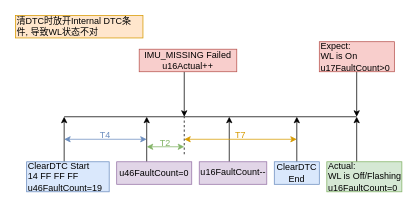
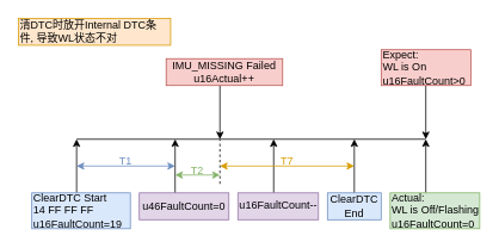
  <mxCell id="0" />
  <mxCell id="1" parent="0" />
  <mxCell id="2" value="" style="endArrow=none;html=1;rounded=0;" edge="1" parent="1"><mxGeometry width="50" height="50" relative="1" as="geometry"><mxPoint x="85" y="155" as="sourcePoint" /><mxPoint x="475" y="155" as="targetPoint" /></mxGeometry></mxCell>
  <mxCell id="3" value="" style="endArrow=classic;html=1;rounded=0;" edge="1" parent="1"><mxGeometry width="50" height="50" relative="1" as="geometry"><mxPoint x="85" y="215" as="sourcePoint" /><mxPoint x="85" y="155" as="targetPoint" /></mxGeometry></mxCell>
- <mxCell id="4" value="ClearDTC Start&lt;br&gt;14 FF FF FF&lt;br&gt;u46FaultCount=19" style="text;html=1;strokeColor=#6c8ebf;fillColor=#dae8fc;align=left;verticalAlign=middle;whiteSpace=wrap;rounded=0;" vertex="1" parent="1"><mxGeometry x="35" y="215" width="110" height="40" as="geometry" /></mxCell>
+ <mxCell id="4" value="ClearDTC Start&lt;br&gt;14 FF FF FF&lt;br&gt;u16FaultCount=19" style="text;html=1;strokeColor=#6c8ebf;fillColor=#dae8fc;align=left;verticalAlign=middle;whiteSpace=wrap;rounded=0;" vertex="1" parent="1"><mxGeometry x="35" y="215" width="110" height="40" as="geometry" /></mxCell>
  <mxCell id="5" value="" style="endArrow=classic;html=1;rounded=0;" edge="1" parent="1"><mxGeometry width="50" height="50" relative="1" as="geometry"><mxPoint x="195" y="215" as="sourcePoint" /><mxPoint x="195" y="155" as="targetPoint" /></mxGeometry></mxCell>
  <mxCell id="6" value="u46FaultCount=0" style="text;html=1;strokeColor=#9673a6;fillColor=#e1d5e7;align=center;verticalAlign=middle;whiteSpace=wrap;rounded=0;" vertex="1" parent="1"><mxGeometry x="155" y="215" width="100" height="30" as="geometry" /></mxCell>
  <mxCell id="7" value="" style="endArrow=classic;html=1;rounded=0;" edge="1" parent="1"><mxGeometry width="50" height="50" relative="1" as="geometry"><mxPoint x="245" y="95" as="sourcePoint" /><mxPoint x="245" y="155" as="targetPoint" /></mxGeometry></mxCell>
  <mxCell id="8" value="IMU_MISSING Failed u16Actual++" style="text;html=1;strokeColor=#b85450;fillColor=#f8cecc;align=center;verticalAlign=middle;whiteSpace=wrap;rounded=0;" vertex="1" parent="1"><mxGeometry x="185" y="65" width="130" height="30" as="geometry" /></mxCell>
  <mxCell id="9" value="" style="endArrow=classic;html=1;rounded=0;" edge="1" parent="1"><mxGeometry width="50" height="50" relative="1" as="geometry"><mxPoint x="305" y="215" as="sourcePoint" /><mxPoint x="305" y="155" as="targetPoint" /></mxGeometry></mxCell>
  <mxCell id="10" value="&lt;span style=&quot;color: rgb(0, 0, 0); font-family: Helvetica; font-size: 12px; font-style: normal; font-variant-ligatures: normal; font-variant-caps: normal; font-weight: 400; letter-spacing: normal; orphans: 2; text-align: center; text-indent: 0px; text-transform: none; widows: 2; word-spacing: 0px; -webkit-text-stroke-width: 0px; text-decoration-thickness: initial; text-decoration-style: initial; text-decoration-color: initial; float: none; display: inline !important;&quot;&gt;u16FaultCount--&lt;/span&gt;" style="text;whiteSpace=wrap;html=1;fillColor=#e1d5e7;strokeColor=#9673a6;labelBackgroundColor=none;" vertex="1" parent="1"><mxGeometry x="265" y="215" width="90" height="30" as="geometry" /></mxCell>
  <mxCell id="11" value="" style="endArrow=classic;html=1;rounded=0;" edge="1" parent="1"><mxGeometry width="50" height="50" relative="1" as="geometry"><mxPoint x="395" y="215" as="sourcePoint" /><mxPoint x="395" y="155" as="targetPoint" /></mxGeometry></mxCell>
  <mxCell id="12" value="ClearDTC End" style="text;html=1;strokeColor=#6c8ebf;fillColor=#dae8fc;align=center;verticalAlign=middle;whiteSpace=wrap;rounded=0;" vertex="1" parent="1"><mxGeometry x="365" y="215" width="60" height="30" as="geometry" /></mxCell>
  <mxCell id="13" value="" style="endArrow=classic;html=1;rounded=0;" edge="1" parent="1"><mxGeometry width="50" height="50" relative="1" as="geometry"><mxPoint x="474.8" y="215" as="sourcePoint" /><mxPoint x="474.8" y="155" as="targetPoint" /></mxGeometry></mxCell>
  <mxCell id="14" value="Actual:&lt;br&gt;WL is Off/Flashing&lt;br&gt;u16FaultCount=0" style="text;html=1;strokeColor=#82b366;fillColor=#d5e8d4;align=left;verticalAlign=middle;whiteSpace=wrap;rounded=0;" vertex="1" parent="1"><mxGeometry x="435" y="215" width="100" height="40" as="geometry" /></mxCell>
  <mxCell id="15" value="" style="endArrow=classic;html=1;rounded=0;" edge="1" parent="1"><mxGeometry width="50" height="50" relative="1" as="geometry"><mxPoint x="474.8" y="95" as="sourcePoint" /><mxPoint x="474.8" y="155" as="targetPoint" /></mxGeometry></mxCell>
- <mxCell id="16" value="Expect:&lt;br&gt;WL is On&lt;br&gt;u17FaultCount&amp;gt;0" style="text;html=1;strokeColor=#b85450;fillColor=#f8cecc;align=left;verticalAlign=middle;whiteSpace=wrap;rounded=0;" vertex="1" parent="1"><mxGeometry x="425" y="55" width="100" height="40" as="geometry" /></mxCell>
+ <mxCell id="16" value="Expect:&lt;br&gt;WL is On&lt;br&gt;u16FaultCount&amp;gt;0" style="text;html=1;strokeColor=#b85450;fillColor=#f8cecc;align=left;verticalAlign=middle;whiteSpace=wrap;rounded=0;" vertex="1" parent="1"><mxGeometry x="425" y="55" width="100" height="40" as="geometry" /></mxCell>
  <mxCell id="17" value="" style="endArrow=classic;startArrow=classic;html=1;rounded=0;fillColor=#dae8fc;strokeColor=#6c8ebf;" edge="1" parent="1"><mxGeometry width="50" height="50" relative="1" as="geometry"><mxPoint x="85" y="185" as="sourcePoint" /><mxPoint x="195" y="185" as="targetPoint" /></mxGeometry></mxCell>
  <mxCell id="18" value="" style="endArrow=classic;startArrow=classic;html=1;rounded=0;fillColor=#d5e8d4;strokeColor=#82b366;" edge="1" parent="1"><mxGeometry width="50" height="50" relative="1" as="geometry"><mxPoint x="195" y="195" as="sourcePoint" /><mxPoint x="245" y="195" as="targetPoint" /></mxGeometry></mxCell>
  <mxCell id="19" value="" style="endArrow=none;html=1;rounded=0;dashed=1;" edge="1" parent="1"><mxGeometry width="50" height="50" relative="1" as="geometry"><mxPoint x="245" y="205" as="sourcePoint" /><mxPoint x="245" y="155" as="targetPoint" /></mxGeometry></mxCell>
  <mxCell id="20" value="" style="endArrow=classic;startArrow=classic;html=1;rounded=0;fillColor=#ffe6cc;strokeColor=#d79b00;" edge="1" parent="1"><mxGeometry width="50" height="50" relative="1" as="geometry"><mxPoint x="245" y="185" as="sourcePoint" /><mxPoint x="395" y="185" as="targetPoint" /></mxGeometry></mxCell>
- <mxCell id="21" value="T4" style="text;html=1;strokeColor=none;fillColor=none;align=center;verticalAlign=middle;whiteSpace=wrap;rounded=0;fontColor=#6c8ebf;" vertex="1" parent="1"><mxGeometry x="125" y="175" width="30" height="10" as="geometry" /></mxCell>
+ <mxCell id="21" value="T1" style="text;html=1;strokeColor=none;fillColor=none;align=center;verticalAlign=middle;whiteSpace=wrap;rounded=0;fontColor=#6c8ebf;" vertex="1" parent="1"><mxGeometry x="125" y="175" width="30" height="10" as="geometry" /></mxCell>
  <mxCell id="22" value="T2" style="text;html=1;strokeColor=none;fillColor=none;align=center;verticalAlign=middle;whiteSpace=wrap;rounded=0;fontColor=#82b366;" vertex="1" parent="1"><mxGeometry x="205" y="185" width="30" height="10" as="geometry" /></mxCell>
  <mxCell id="23" value="T7" style="text;html=1;align=center;verticalAlign=middle;whiteSpace=wrap;rounded=0;fontColor=#d79b00;" vertex="1" parent="1"><mxGeometry x="305" y="175" width="30" height="10" as="geometry" /></mxCell>
  <mxCell id="24" value="清DTC时放开Internal DTC条件, 导致WL状态不对" style="text;html=1;strokeColor=#d79b00;fillColor=#ffe6cc;align=left;verticalAlign=middle;whiteSpace=wrap;rounded=0;" vertex="1" parent="1"><mxGeometry x="20" y="20" width="170" height="30" as="geometry" /></mxCell>
